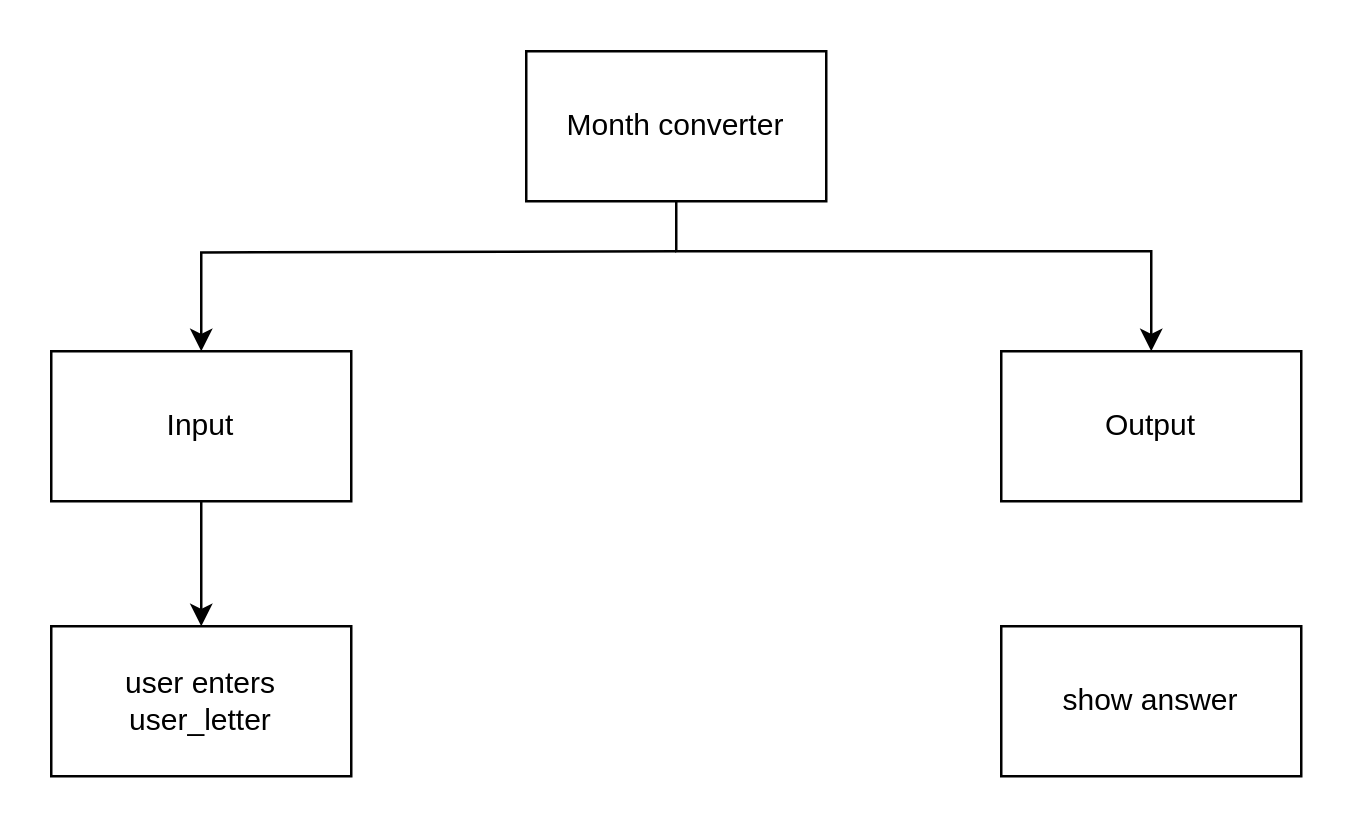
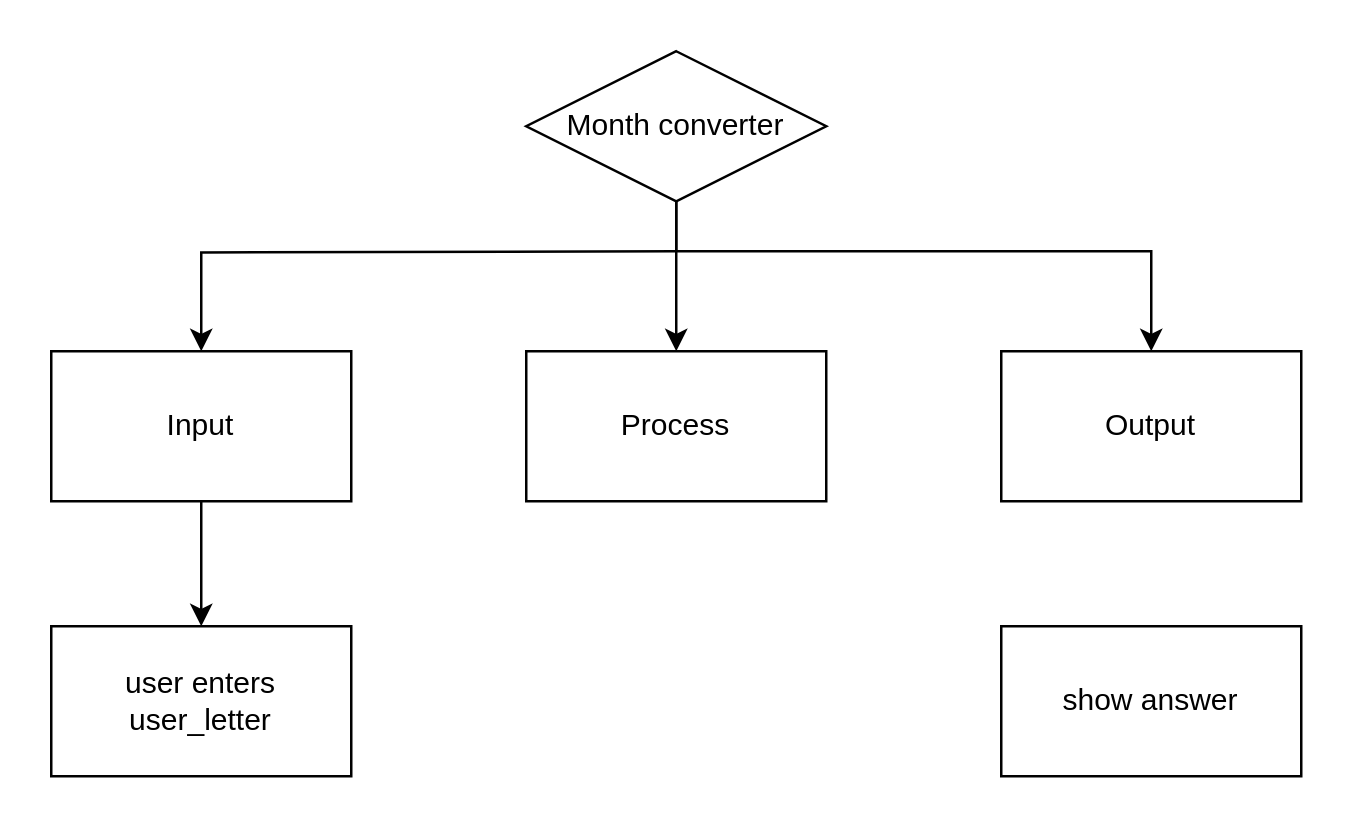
  <mxCell id="0" />
  <mxCell id="1" parent="0" />
+ <mxCell id="2" style="edgeStyle=none;html=1;" parent="1" source="5" target="6" edge="1"><mxGeometry relative="1" as="geometry" /></mxCell>
  <mxCell id="3" style="edgeStyle=orthogonalEdgeStyle;html=1;entryX=0.5;entryY=0;entryDx=0;entryDy=0;rounded=0;" parent="1" target="8" edge="1"><mxGeometry relative="1" as="geometry"><mxPoint x="270" y="100" as="sourcePoint" /></mxGeometry></mxCell>
  <mxCell id="4" style="edgeStyle=orthogonalEdgeStyle;rounded=0;html=1;" parent="1" source="5" target="9" edge="1"><mxGeometry relative="1" as="geometry"><Array as="points"><mxPoint x="270" y="100" /><mxPoint x="460" y="100" /></Array></mxGeometry></mxCell>
- <mxCell id="5" value="Month converter" style="rounded=0;whiteSpace=wrap;html=1;" parent="1" vertex="1"><mxGeometry x="210" y="20" width="120" height="60" as="geometry" /></mxCell>
+ <mxCell id="5" value="Month converter" style="rhombus;whiteSpace=wrap;html=1;" parent="1" vertex="1"><mxGeometry x="210" y="20" width="120" height="60" as="geometry" /></mxCell>
+ <mxCell id="6" value="Process" style="rounded=0;whiteSpace=wrap;html=1;" parent="1" vertex="1"><mxGeometry x="210" y="140" width="120" height="60" as="geometry" /></mxCell>
  <mxCell id="7" style="edgeStyle=orthogonalEdgeStyle;rounded=0;html=1;" parent="1" source="8" target="10" edge="1"><mxGeometry relative="1" as="geometry" /></mxCell>
  <mxCell id="8" value="Input" style="rounded=0;whiteSpace=wrap;html=1;" parent="1" vertex="1"><mxGeometry x="20" y="140" width="120" height="60" as="geometry" /></mxCell>
  <mxCell id="9" value="Output" style="rounded=0;whiteSpace=wrap;html=1;" parent="1" vertex="1"><mxGeometry x="400" y="140" width="120" height="60" as="geometry" /></mxCell>
  <mxCell id="10" value="user enters user_letter" style="rounded=0;whiteSpace=wrap;html=1;" parent="1" vertex="1"><mxGeometry x="20" y="250" width="120" height="60" as="geometry" /></mxCell>
  <mxCell id="11" value="show answer" style="rounded=0;whiteSpace=wrap;html=1;" parent="1" vertex="1"><mxGeometry x="400" y="250" width="120" height="60" as="geometry" /></mxCell>
